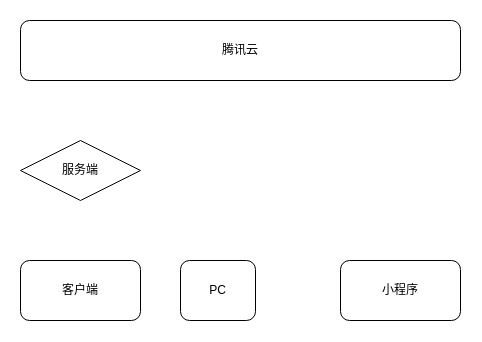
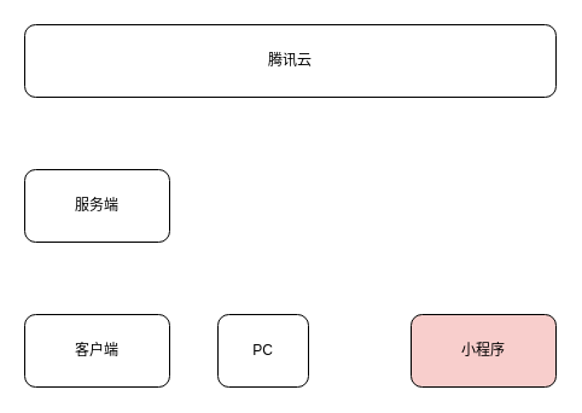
  <mxCell id="0" />
  <mxCell id="1" parent="0" />
  <mxCell id="2" value="客户端" style="rounded=1;whiteSpace=wrap;html=1;" vertex="1" parent="1"><mxGeometry x="20" y="260" width="120" height="60" as="geometry" /></mxCell>
  <mxCell id="3" value="PC" style="rounded=1;whiteSpace=wrap;html=1;" vertex="1" parent="1"><mxGeometry x="180" y="260" width="75" height="60" as="geometry" /></mxCell>
- <mxCell id="4" value="小程序" style="rounded=1;whiteSpace=wrap;html=1;" vertex="1" parent="1"><mxGeometry x="340" y="260" width="120" height="60" as="geometry" /></mxCell>
- <mxCell id="5" value="服务端" style="rhombus;whiteSpace=wrap;html=1;" vertex="1" parent="1"><mxGeometry x="20" y="140" width="120" height="60" as="geometry" /></mxCell>
+ <mxCell id="4" value="小程序" style="rounded=1;whiteSpace=wrap;html=1;fillColor=#f8cecc;" vertex="1" parent="1"><mxGeometry x="340" y="260" width="120" height="60" as="geometry" /></mxCell>
+ <mxCell id="5" value="服务端" style="rounded=1;whiteSpace=wrap;html=1;" vertex="1" parent="1"><mxGeometry x="20" y="140" width="120" height="60" as="geometry" /></mxCell>
  <mxCell id="6" value="腾讯云" style="rounded=1;whiteSpace=wrap;html=1;" vertex="1" parent="1"><mxGeometry x="20" y="20" width="440" height="60" as="geometry" /></mxCell>
